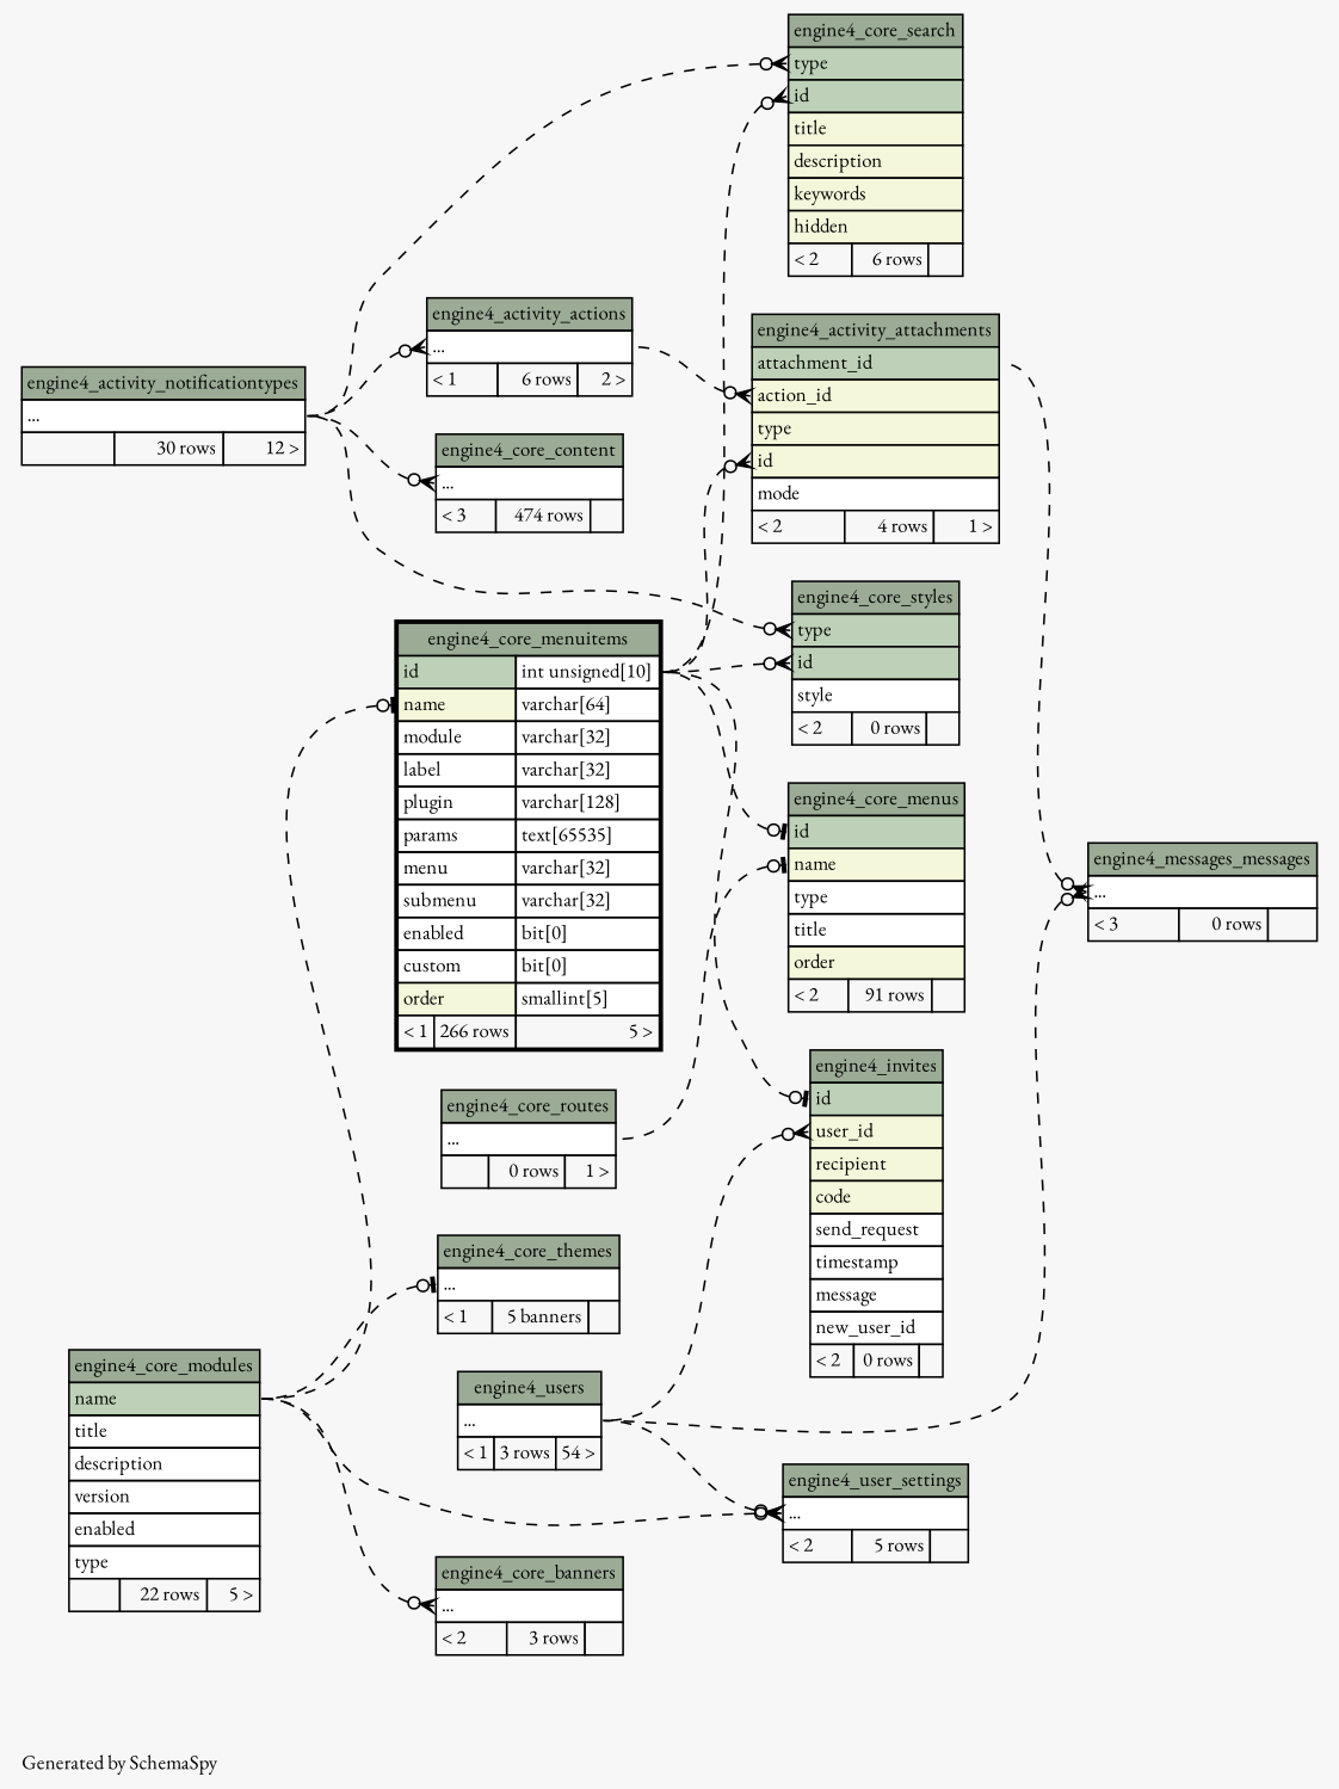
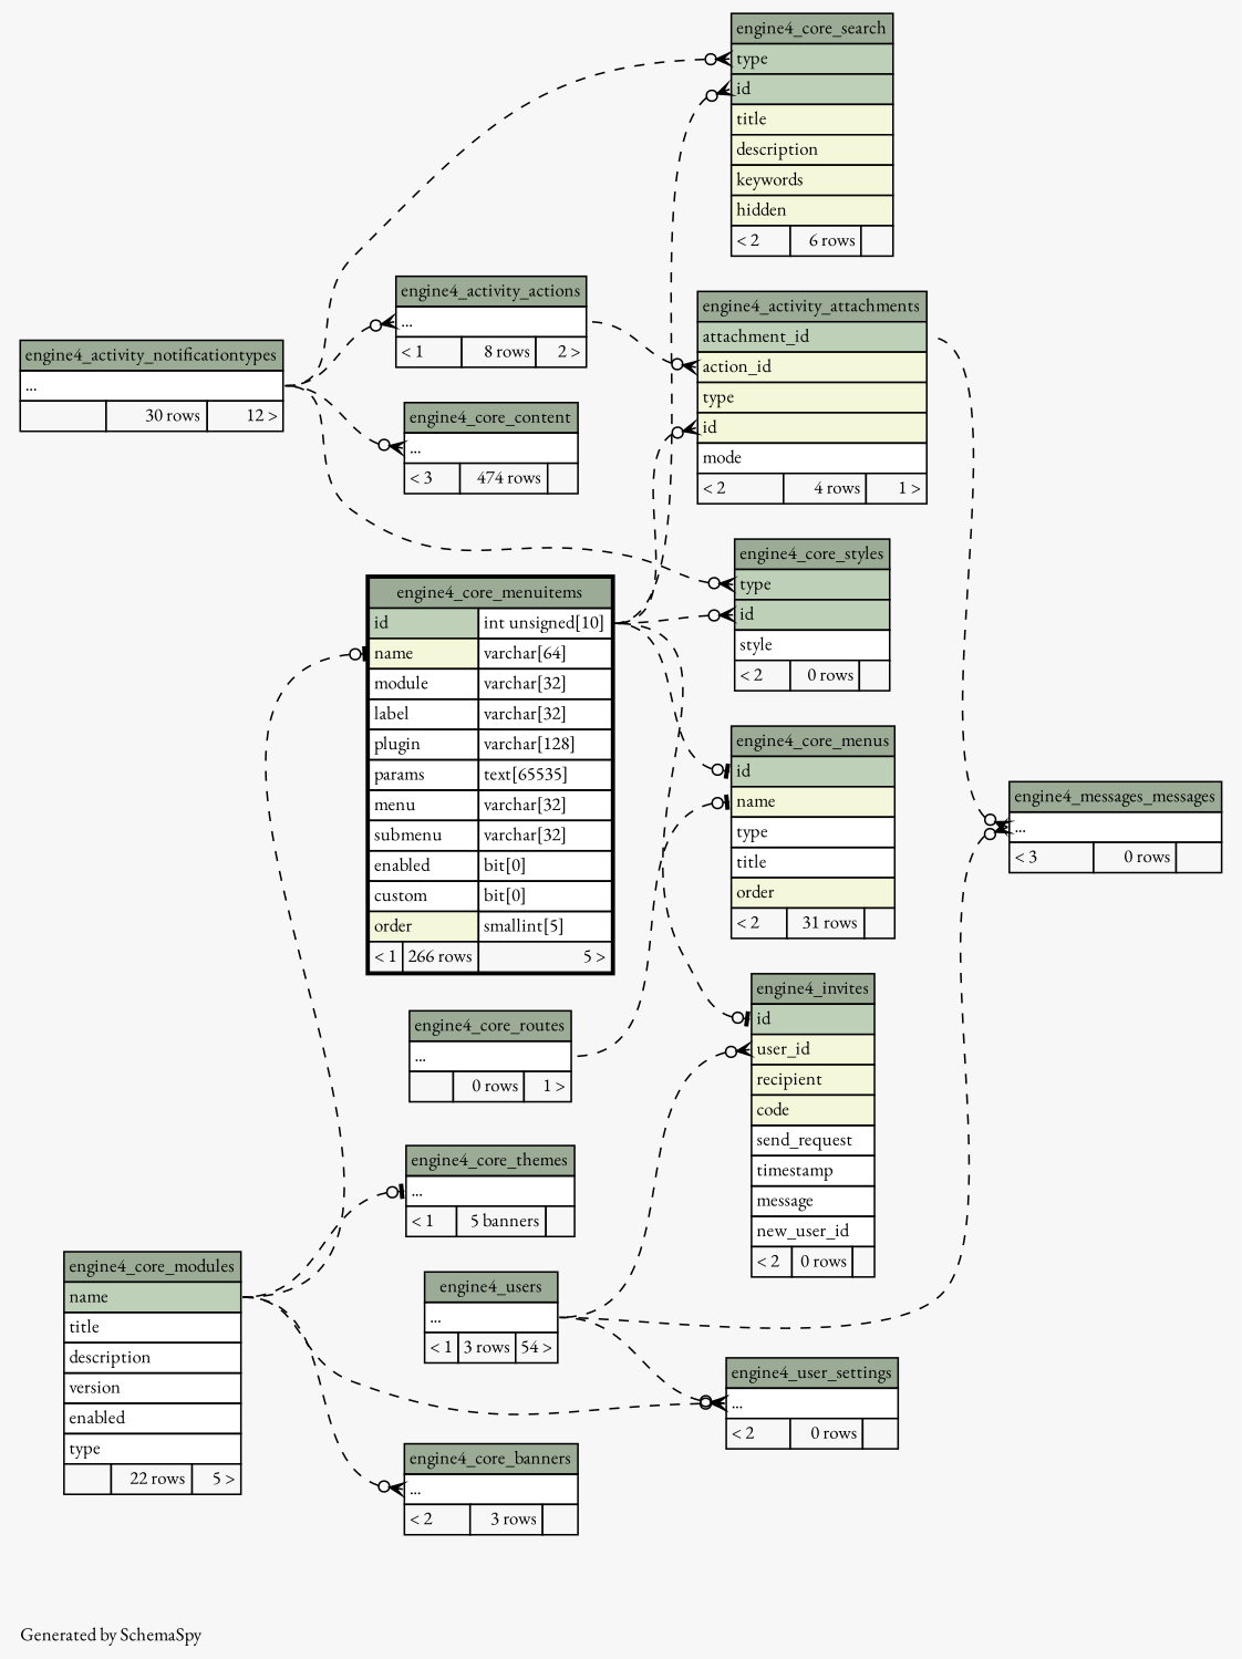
  digraph {
    bgcolor="#f7f7f7"
    fontname="EB Garamond"
    fontsize=11
    label="\nGenerated by SchemaSpy"
    labeljust=l
    nodesep=0.18
    rankdir=RL
    ranksep=0.46
    node [fontname="EB Garamond" fontsize=11 shape=plaintext]
    edge [arrowhead=none arrowsize=0.8 arrowtail=crowodot dir=back fontname="EB Garamond" headport="elipses:e" style=dashed tailport="elipses:w"]
-   n1 [label=<     <TABLE BORDER="0" CELLBORDER="1" CELLSPACING="0" BGCOLOR="#ffffff">       <TR><TD COLSPAN="3" BGCOLOR="#9bab96" ALIGN="CENTER">engine4_activity_actions</TD></TR>       <TR><TD PORT="elipses" COLSPAN="3" ALIGN="LEFT">...</TD></TR>       <TR><TD ALIGN="LEFT" BGCOLOR="#f7f7f7">&lt; 1</TD><TD ALIGN="RIGHT" BGCOLOR="#f7f7f7">6 rows</TD><TD ALIGN="RIGHT" BGCOLOR="#f7f7f7">2 &gt;</TD></TR>     </TABLE>>]
+   n1 [label=<     <TABLE BORDER="0" CELLBORDER="1" CELLSPACING="0" BGCOLOR="#ffffff">       <TR><TD COLSPAN="3" BGCOLOR="#9bab96" ALIGN="CENTER">engine4_activity_actions</TD></TR>       <TR><TD PORT="elipses" COLSPAN="3" ALIGN="LEFT">...</TD></TR>       <TR><TD ALIGN="LEFT" BGCOLOR="#f7f7f7">&lt; 1</TD><TD ALIGN="RIGHT" BGCOLOR="#f7f7f7">8 rows</TD><TD ALIGN="RIGHT" BGCOLOR="#f7f7f7">2 &gt;</TD></TR>     </TABLE>>]
    n2 [label=<     <TABLE BORDER="0" CELLBORDER="1" CELLSPACING="0" BGCOLOR="#ffffff">       <TR><TD COLSPAN="3" BGCOLOR="#9bab96" ALIGN="CENTER">engine4_activity_notificationtypes</TD></TR>       <TR><TD PORT="elipses" COLSPAN="3" ALIGN="LEFT">...</TD></TR>       <TR><TD ALIGN="LEFT" BGCOLOR="#f7f7f7">  </TD><TD ALIGN="RIGHT" BGCOLOR="#f7f7f7">30 rows</TD><TD ALIGN="RIGHT" BGCOLOR="#f7f7f7">12 &gt;</TD></TR>     </TABLE>>]
    n3 [label=<     <TABLE BORDER="0" CELLBORDER="1" CELLSPACING="0" BGCOLOR="#ffffff">       <TR><TD COLSPAN="3" BGCOLOR="#9bab96" ALIGN="CENTER">engine4_activity_attachments</TD></TR>       <TR><TD PORT="attachment_id" COLSPAN="3" BGCOLOR="#bed1b8" ALIGN="LEFT">attachment_id</TD></TR>       <TR><TD PORT="action_id" COLSPAN="3" BGCOLOR="#f4f7da" ALIGN="LEFT">action_id</TD></TR>       <TR><TD PORT="type" COLSPAN="3" BGCOLOR="#f4f7da" ALIGN="LEFT">type</TD></TR>       <TR><TD PORT="id" COLSPAN="3" BGCOLOR="#f4f7da" ALIGN="LEFT">id</TD></TR>       <TR><TD PORT="mode" COLSPAN="3" ALIGN="LEFT">mode</TD></TR>       <TR><TD ALIGN="LEFT" BGCOLOR="#f7f7f7">&lt; 2</TD><TD ALIGN="RIGHT" BGCOLOR="#f7f7f7">4 rows</TD><TD ALIGN="RIGHT" BGCOLOR="#f7f7f7">1 &gt;</TD></TR>     </TABLE>>]
    n4 [label=<     <TABLE BORDER="2" CELLBORDER="1" CELLSPACING="0" BGCOLOR="#ffffff">       <TR><TD COLSPAN="3" BGCOLOR="#9bab96" ALIGN="CENTER">engine4_core_menuitems</TD></TR>       <TR><TD PORT="id" COLSPAN="2" BGCOLOR="#bed1b8" ALIGN="LEFT">id</TD><TD PORT="id.type" ALIGN="LEFT">int unsigned[10]</TD></TR>       <TR><TD PORT="name" COLSPAN="2" BGCOLOR="#f4f7da" ALIGN="LEFT">name</TD><TD PORT="name.type" ALIGN="LEFT">varchar[64]</TD></TR>       <TR><TD PORT="module" COLSPAN="2" ALIGN="LEFT">module</TD><TD PORT="module.type" ALIGN="LEFT">varchar[32]</TD></TR>       <TR><TD PORT="label" COLSPAN="2" ALIGN="LEFT">label</TD><TD PORT="label.type" ALIGN="LEFT">varchar[32]</TD></TR>       <TR><TD PORT="plugin" COLSPAN="2" ALIGN="LEFT">plugin</TD><TD PORT="plugin.type" ALIGN="LEFT">varchar[128]</TD></TR>       <TR><TD PORT="params" COLSPAN="2" ALIGN="LEFT">params</TD><TD PORT="params.type" ALIGN="LEFT">text[65535]</TD></TR>       <TR><TD PORT="menu" COLSPAN="2" ALIGN="LEFT">menu</TD><TD PORT="menu.type" ALIGN="LEFT">varchar[32]</TD></TR>       <TR><TD PORT="submenu" COLSPAN="2" ALIGN="LEFT">submenu</TD><TD PORT="submenu.type" ALIGN="LEFT">varchar[32]</TD></TR>       <TR><TD PORT="enabled" COLSPAN="2" ALIGN="LEFT">enabled</TD><TD PORT="enabled.type" ALIGN="LEFT">bit[0]</TD></TR>       <TR><TD PORT="custom" COLSPAN="2" ALIGN="LEFT">custom</TD><TD PORT="custom.type" ALIGN="LEFT">bit[0]</TD></TR>       <TR><TD PORT="order" COLSPAN="2" BGCOLOR="#f4f7da" ALIGN="LEFT">order</TD><TD PORT="order.type" ALIGN="LEFT">smallint[5]</TD></TR>       <TR><TD ALIGN="LEFT" BGCOLOR="#f7f7f7">&lt; 1</TD><TD ALIGN="RIGHT" BGCOLOR="#f7f7f7">266 rows</TD><TD ALIGN="RIGHT" BGCOLOR="#f7f7f7">5 &gt;</TD></TR>     </TABLE>>]
    n5 [label=<     <TABLE BORDER="0" CELLBORDER="1" CELLSPACING="0" BGCOLOR="#ffffff">       <TR><TD COLSPAN="3" BGCOLOR="#9bab96" ALIGN="CENTER">engine4_core_modules</TD></TR>       <TR><TD PORT="name" COLSPAN="3" BGCOLOR="#bed1b8" ALIGN="LEFT">name</TD></TR>       <TR><TD PORT="title" COLSPAN="3" ALIGN="LEFT">title</TD></TR>       <TR><TD PORT="description" COLSPAN="3" ALIGN="LEFT">description</TD></TR>       <TR><TD PORT="version" COLSPAN="3" ALIGN="LEFT">version</TD></TR>       <TR><TD PORT="enabled" COLSPAN="3" ALIGN="LEFT">enabled</TD></TR>       <TR><TD PORT="type" COLSPAN="3" ALIGN="LEFT">type</TD></TR>       <TR><TD ALIGN="LEFT" BGCOLOR="#f7f7f7">  </TD><TD ALIGN="RIGHT" BGCOLOR="#f7f7f7">22 rows</TD><TD ALIGN="RIGHT" BGCOLOR="#f7f7f7">5 &gt;</TD></TR>     </TABLE>>]
    n6 [label=<     <TABLE BORDER="0" CELLBORDER="1" CELLSPACING="0" BGCOLOR="#ffffff">       <TR><TD COLSPAN="3" BGCOLOR="#9bab96" ALIGN="CENTER">engine4_core_banners</TD></TR>       <TR><TD PORT="elipses" COLSPAN="3" ALIGN="LEFT">...</TD></TR>       <TR><TD ALIGN="LEFT" BGCOLOR="#f7f7f7">&lt; 2</TD><TD ALIGN="RIGHT" BGCOLOR="#f7f7f7">3 rows</TD><TD ALIGN="RIGHT" BGCOLOR="#f7f7f7">  </TD></TR>     </TABLE>>]
    n7 [label=<     <TABLE BORDER="0" CELLBORDER="1" CELLSPACING="0" BGCOLOR="#ffffff">       <TR><TD COLSPAN="3" BGCOLOR="#9bab96" ALIGN="CENTER">engine4_core_content</TD></TR>       <TR><TD PORT="elipses" COLSPAN="3" ALIGN="LEFT">...</TD></TR>       <TR><TD ALIGN="LEFT" BGCOLOR="#f7f7f7">&lt; 3</TD><TD ALIGN="RIGHT" BGCOLOR="#f7f7f7">474 rows</TD><TD ALIGN="RIGHT" BGCOLOR="#f7f7f7">  </TD></TR>     </TABLE>>]
-   n8 [label=<     <TABLE BORDER="0" CELLBORDER="1" CELLSPACING="0" BGCOLOR="#ffffff">       <TR><TD COLSPAN="3" BGCOLOR="#9bab96" ALIGN="CENTER">engine4_core_menus</TD></TR>       <TR><TD PORT="id" COLSPAN="3" BGCOLOR="#bed1b8" ALIGN="LEFT">id</TD></TR>       <TR><TD PORT="name" COLSPAN="3" BGCOLOR="#f4f7da" ALIGN="LEFT">name</TD></TR>       <TR><TD PORT="type" COLSPAN="3" ALIGN="LEFT">type</TD></TR>       <TR><TD PORT="title" COLSPAN="3" ALIGN="LEFT">title</TD></TR>       <TR><TD PORT="order" COLSPAN="3" BGCOLOR="#f4f7da" ALIGN="LEFT">order</TD></TR>       <TR><TD ALIGN="LEFT" BGCOLOR="#f7f7f7">&lt; 2</TD><TD ALIGN="RIGHT" BGCOLOR="#f7f7f7">91 rows</TD><TD ALIGN="RIGHT" BGCOLOR="#f7f7f7">  </TD></TR>     </TABLE>>]
+   n8 [label=<     <TABLE BORDER="0" CELLBORDER="1" CELLSPACING="0" BGCOLOR="#ffffff">       <TR><TD COLSPAN="3" BGCOLOR="#9bab96" ALIGN="CENTER">engine4_core_menus</TD></TR>       <TR><TD PORT="id" COLSPAN="3" BGCOLOR="#bed1b8" ALIGN="LEFT">id</TD></TR>       <TR><TD PORT="name" COLSPAN="3" BGCOLOR="#f4f7da" ALIGN="LEFT">name</TD></TR>       <TR><TD PORT="type" COLSPAN="3" ALIGN="LEFT">type</TD></TR>       <TR><TD PORT="title" COLSPAN="3" ALIGN="LEFT">title</TD></TR>       <TR><TD PORT="order" COLSPAN="3" BGCOLOR="#f4f7da" ALIGN="LEFT">order</TD></TR>       <TR><TD ALIGN="LEFT" BGCOLOR="#f7f7f7">&lt; 2</TD><TD ALIGN="RIGHT" BGCOLOR="#f7f7f7">31 rows</TD><TD ALIGN="RIGHT" BGCOLOR="#f7f7f7">  </TD></TR>     </TABLE>>]
    n9 [label=<     <TABLE BORDER="0" CELLBORDER="1" CELLSPACING="0" BGCOLOR="#ffffff">       <TR><TD COLSPAN="3" BGCOLOR="#9bab96" ALIGN="CENTER">engine4_core_routes</TD></TR>       <TR><TD PORT="elipses" COLSPAN="3" ALIGN="LEFT">...</TD></TR>       <TR><TD ALIGN="LEFT" BGCOLOR="#f7f7f7">  </TD><TD ALIGN="RIGHT" BGCOLOR="#f7f7f7">0 rows</TD><TD ALIGN="RIGHT" BGCOLOR="#f7f7f7">1 &gt;</TD></TR>     </TABLE>>]
    n10 [label=<     <TABLE BORDER="0" CELLBORDER="1" CELLSPACING="0" BGCOLOR="#ffffff">       <TR><TD COLSPAN="3" BGCOLOR="#9bab96" ALIGN="CENTER">engine4_core_search</TD></TR>       <TR><TD PORT="type" COLSPAN="3" BGCOLOR="#bed1b8" ALIGN="LEFT">type</TD></TR>       <TR><TD PORT="id" COLSPAN="3" BGCOLOR="#bed1b8" ALIGN="LEFT">id</TD></TR>       <TR><TD PORT="title" COLSPAN="3" BGCOLOR="#f4f7da" ALIGN="LEFT">title</TD></TR>       <TR><TD PORT="description" COLSPAN="3" BGCOLOR="#f4f7da" ALIGN="LEFT">description</TD></TR>       <TR><TD PORT="keywords" COLSPAN="3" BGCOLOR="#f4f7da" ALIGN="LEFT">keywords</TD></TR>       <TR><TD PORT="hidden" COLSPAN="3" BGCOLOR="#f4f7da" ALIGN="LEFT">hidden</TD></TR>       <TR><TD ALIGN="LEFT" BGCOLOR="#f7f7f7">&lt; 2</TD><TD ALIGN="RIGHT" BGCOLOR="#f7f7f7">6 rows</TD><TD ALIGN="RIGHT" BGCOLOR="#f7f7f7">  </TD></TR>     </TABLE>>]
    n11 [label=<     <TABLE BORDER="0" CELLBORDER="1" CELLSPACING="0" BGCOLOR="#ffffff">       <TR><TD COLSPAN="3" BGCOLOR="#9bab96" ALIGN="CENTER">engine4_core_styles</TD></TR>       <TR><TD PORT="type" COLSPAN="3" BGCOLOR="#bed1b8" ALIGN="LEFT">type</TD></TR>       <TR><TD PORT="id" COLSPAN="3" BGCOLOR="#bed1b8" ALIGN="LEFT">id</TD></TR>       <TR><TD PORT="style" COLSPAN="3" ALIGN="LEFT">style</TD></TR>       <TR><TD ALIGN="LEFT" BGCOLOR="#f7f7f7">&lt; 2</TD><TD ALIGN="RIGHT" BGCOLOR="#f7f7f7">0 rows</TD><TD ALIGN="RIGHT" BGCOLOR="#f7f7f7">  </TD></TR>     </TABLE>>]
    n12 [label=<     <TABLE BORDER="0" CELLBORDER="1" CELLSPACING="0" BGCOLOR="#ffffff">       <TR><TD COLSPAN="3" BGCOLOR="#9bab96" ALIGN="CENTER">engine4_core_themes</TD></TR>       <TR><TD PORT="elipses" COLSPAN="3" ALIGN="LEFT">...</TD></TR>       <TR><TD ALIGN="LEFT" BGCOLOR="#f7f7f7">&lt; 1</TD><TD ALIGN="RIGHT" BGCOLOR="#f7f7f7">5 banners</TD><TD ALIGN="RIGHT" BGCOLOR="#f7f7f7">  </TD></TR>     </TABLE>>]
    n13 [label=<     <TABLE BORDER="0" CELLBORDER="1" CELLSPACING="0" BGCOLOR="#ffffff">       <TR><TD COLSPAN="3" BGCOLOR="#9bab96" ALIGN="CENTER">engine4_invites</TD></TR>       <TR><TD PORT="id" COLSPAN="3" BGCOLOR="#bed1b8" ALIGN="LEFT">id</TD></TR>       <TR><TD PORT="user_id" COLSPAN="3" BGCOLOR="#f4f7da" ALIGN="LEFT">user_id</TD></TR>       <TR><TD PORT="recipient" COLSPAN="3" BGCOLOR="#f4f7da" ALIGN="LEFT">recipient</TD></TR>       <TR><TD PORT="code" COLSPAN="3" BGCOLOR="#f4f7da" ALIGN="LEFT">code</TD></TR>       <TR><TD PORT="send_request" COLSPAN="3" ALIGN="LEFT">send_request</TD></TR>       <TR><TD PORT="timestamp" COLSPAN="3" ALIGN="LEFT">timestamp</TD></TR>       <TR><TD PORT="message" COLSPAN="3" ALIGN="LEFT">message</TD></TR>       <TR><TD PORT="new_user_id" COLSPAN="3" ALIGN="LEFT">new_user_id</TD></TR>       <TR><TD ALIGN="LEFT" BGCOLOR="#f7f7f7">&lt; 2</TD><TD ALIGN="RIGHT" BGCOLOR="#f7f7f7">0 rows</TD><TD ALIGN="RIGHT" BGCOLOR="#f7f7f7">  </TD></TR>     </TABLE>>]
    n14 [label=<     <TABLE BORDER="0" CELLBORDER="1" CELLSPACING="0" BGCOLOR="#ffffff">       <TR><TD COLSPAN="3" BGCOLOR="#9bab96" ALIGN="CENTER">engine4_users</TD></TR>       <TR><TD PORT="elipses" COLSPAN="3" ALIGN="LEFT">...</TD></TR>       <TR><TD ALIGN="LEFT" BGCOLOR="#f7f7f7">&lt; 1</TD><TD ALIGN="RIGHT" BGCOLOR="#f7f7f7">3 rows</TD><TD ALIGN="RIGHT" BGCOLOR="#f7f7f7">54 &gt;</TD></TR>     </TABLE>>]
    n15 [label=<     <TABLE BORDER="0" CELLBORDER="1" CELLSPACING="0" BGCOLOR="#ffffff">       <TR><TD COLSPAN="3" BGCOLOR="#9bab96" ALIGN="CENTER">engine4_messages_messages</TD></TR>       <TR><TD PORT="elipses" COLSPAN="3" ALIGN="LEFT">...</TD></TR>       <TR><TD ALIGN="LEFT" BGCOLOR="#f7f7f7">&lt; 3</TD><TD ALIGN="RIGHT" BGCOLOR="#f7f7f7">0 rows</TD><TD ALIGN="RIGHT" BGCOLOR="#f7f7f7">  </TD></TR>     </TABLE>>]
-   n16 [label=<     <TABLE BORDER="0" CELLBORDER="1" CELLSPACING="0" BGCOLOR="#ffffff">       <TR><TD COLSPAN="3" BGCOLOR="#9bab96" ALIGN="CENTER">engine4_user_settings</TD></TR>       <TR><TD PORT="elipses" COLSPAN="3" ALIGN="LEFT">...</TD></TR>       <TR><TD ALIGN="LEFT" BGCOLOR="#f7f7f7">&lt; 2</TD><TD ALIGN="RIGHT" BGCOLOR="#f7f7f7">5 rows</TD><TD ALIGN="RIGHT" BGCOLOR="#f7f7f7">  </TD></TR>     </TABLE>>]
+   n16 [label=<     <TABLE BORDER="0" CELLBORDER="1" CELLSPACING="0" BGCOLOR="#ffffff">       <TR><TD COLSPAN="3" BGCOLOR="#9bab96" ALIGN="CENTER">engine4_user_settings</TD></TR>       <TR><TD PORT="elipses" COLSPAN="3" ALIGN="LEFT">...</TD></TR>       <TR><TD ALIGN="LEFT" BGCOLOR="#f7f7f7">&lt; 2</TD><TD ALIGN="RIGHT" BGCOLOR="#f7f7f7">0 rows</TD><TD ALIGN="RIGHT" BGCOLOR="#f7f7f7">  </TD></TR>     </TABLE>>]
    n1 -> n2
    n3 -> n1 [tailport="action_id:w"]
    n3 -> n4 [headport="id.type:e" tailport="id:w"]
    n4 -> n5 [arrowtail=teeodot headport="name:e" tailport="name:w"]
    n6 -> n5 [headport="name:e"]
    n7 -> n2
    n8 -> n4 [arrowtail=teeodot headport="id.type:e" tailport="id:w"]
    n8 -> n9 [arrowtail=teeodot tailport="name:w"]
    n10 -> n2 [tailport="type:w"]
    n10 -> n4 [headport="id.type:e" tailport="id:w"]
    n11 -> n2 [tailport="type:w"]
    n11 -> n4 [headport="id.type:e" tailport="id:w"]
    n12 -> n5 [arrowtail=teeodot headport="name:e"]
    n13 -> n4 [arrowtail=teeodot headport="id.type:e" tailport="id:w"]
    n13 -> n14 [tailport="user_id:w"]
    n15 -> n3 [headport="attachment_id:e"]
    n15 -> n14
    n16 -> n5 [headport="name:e"]
    n16 -> n14
  }
